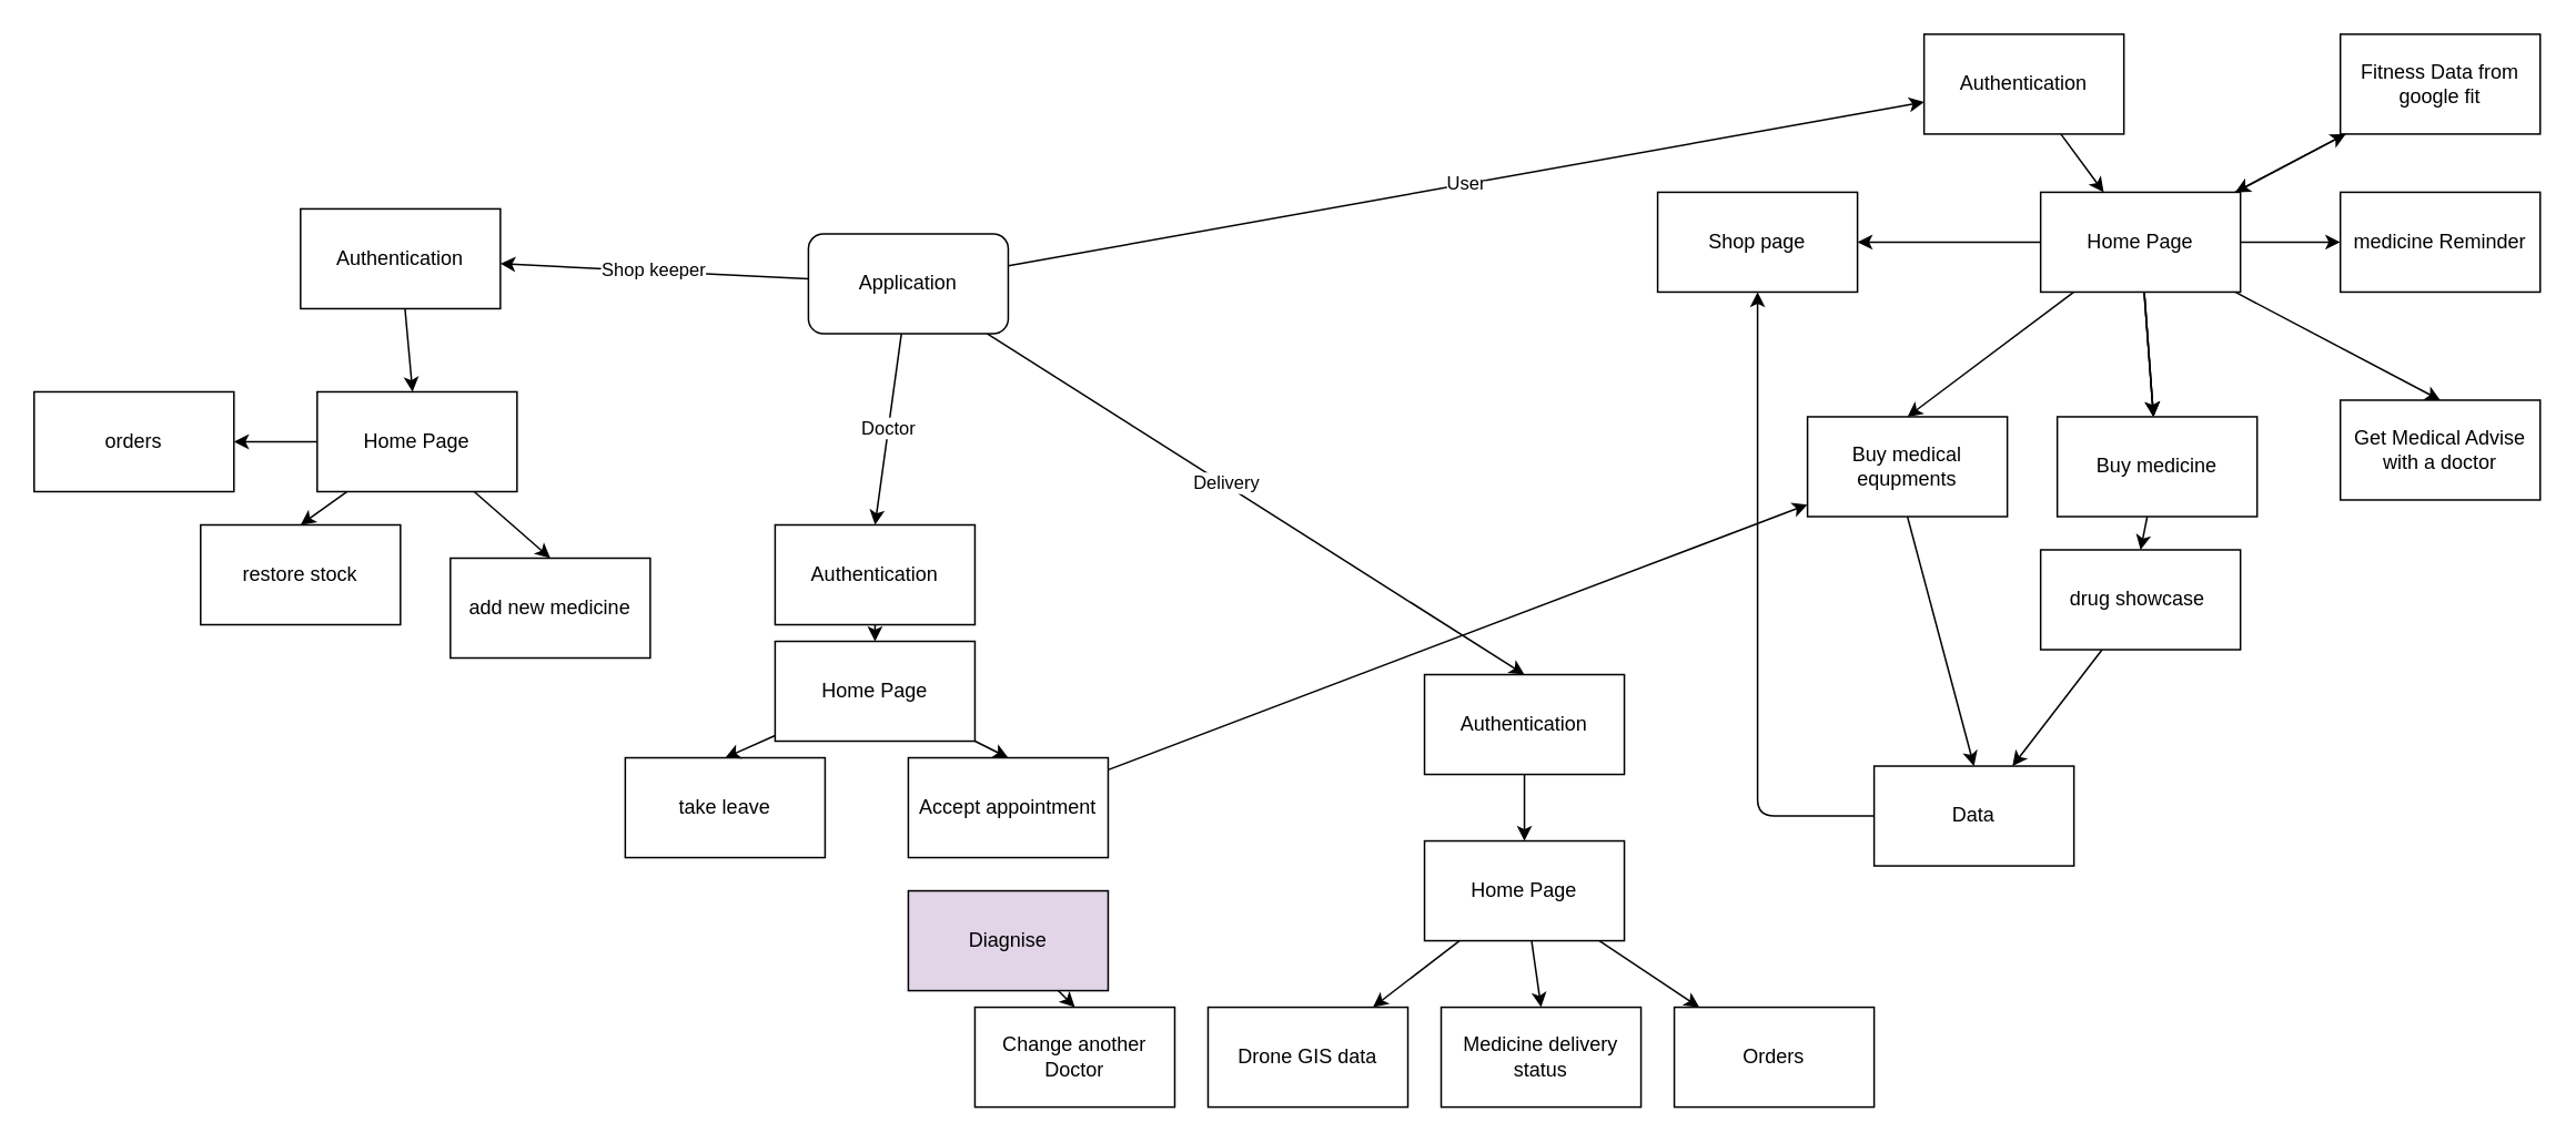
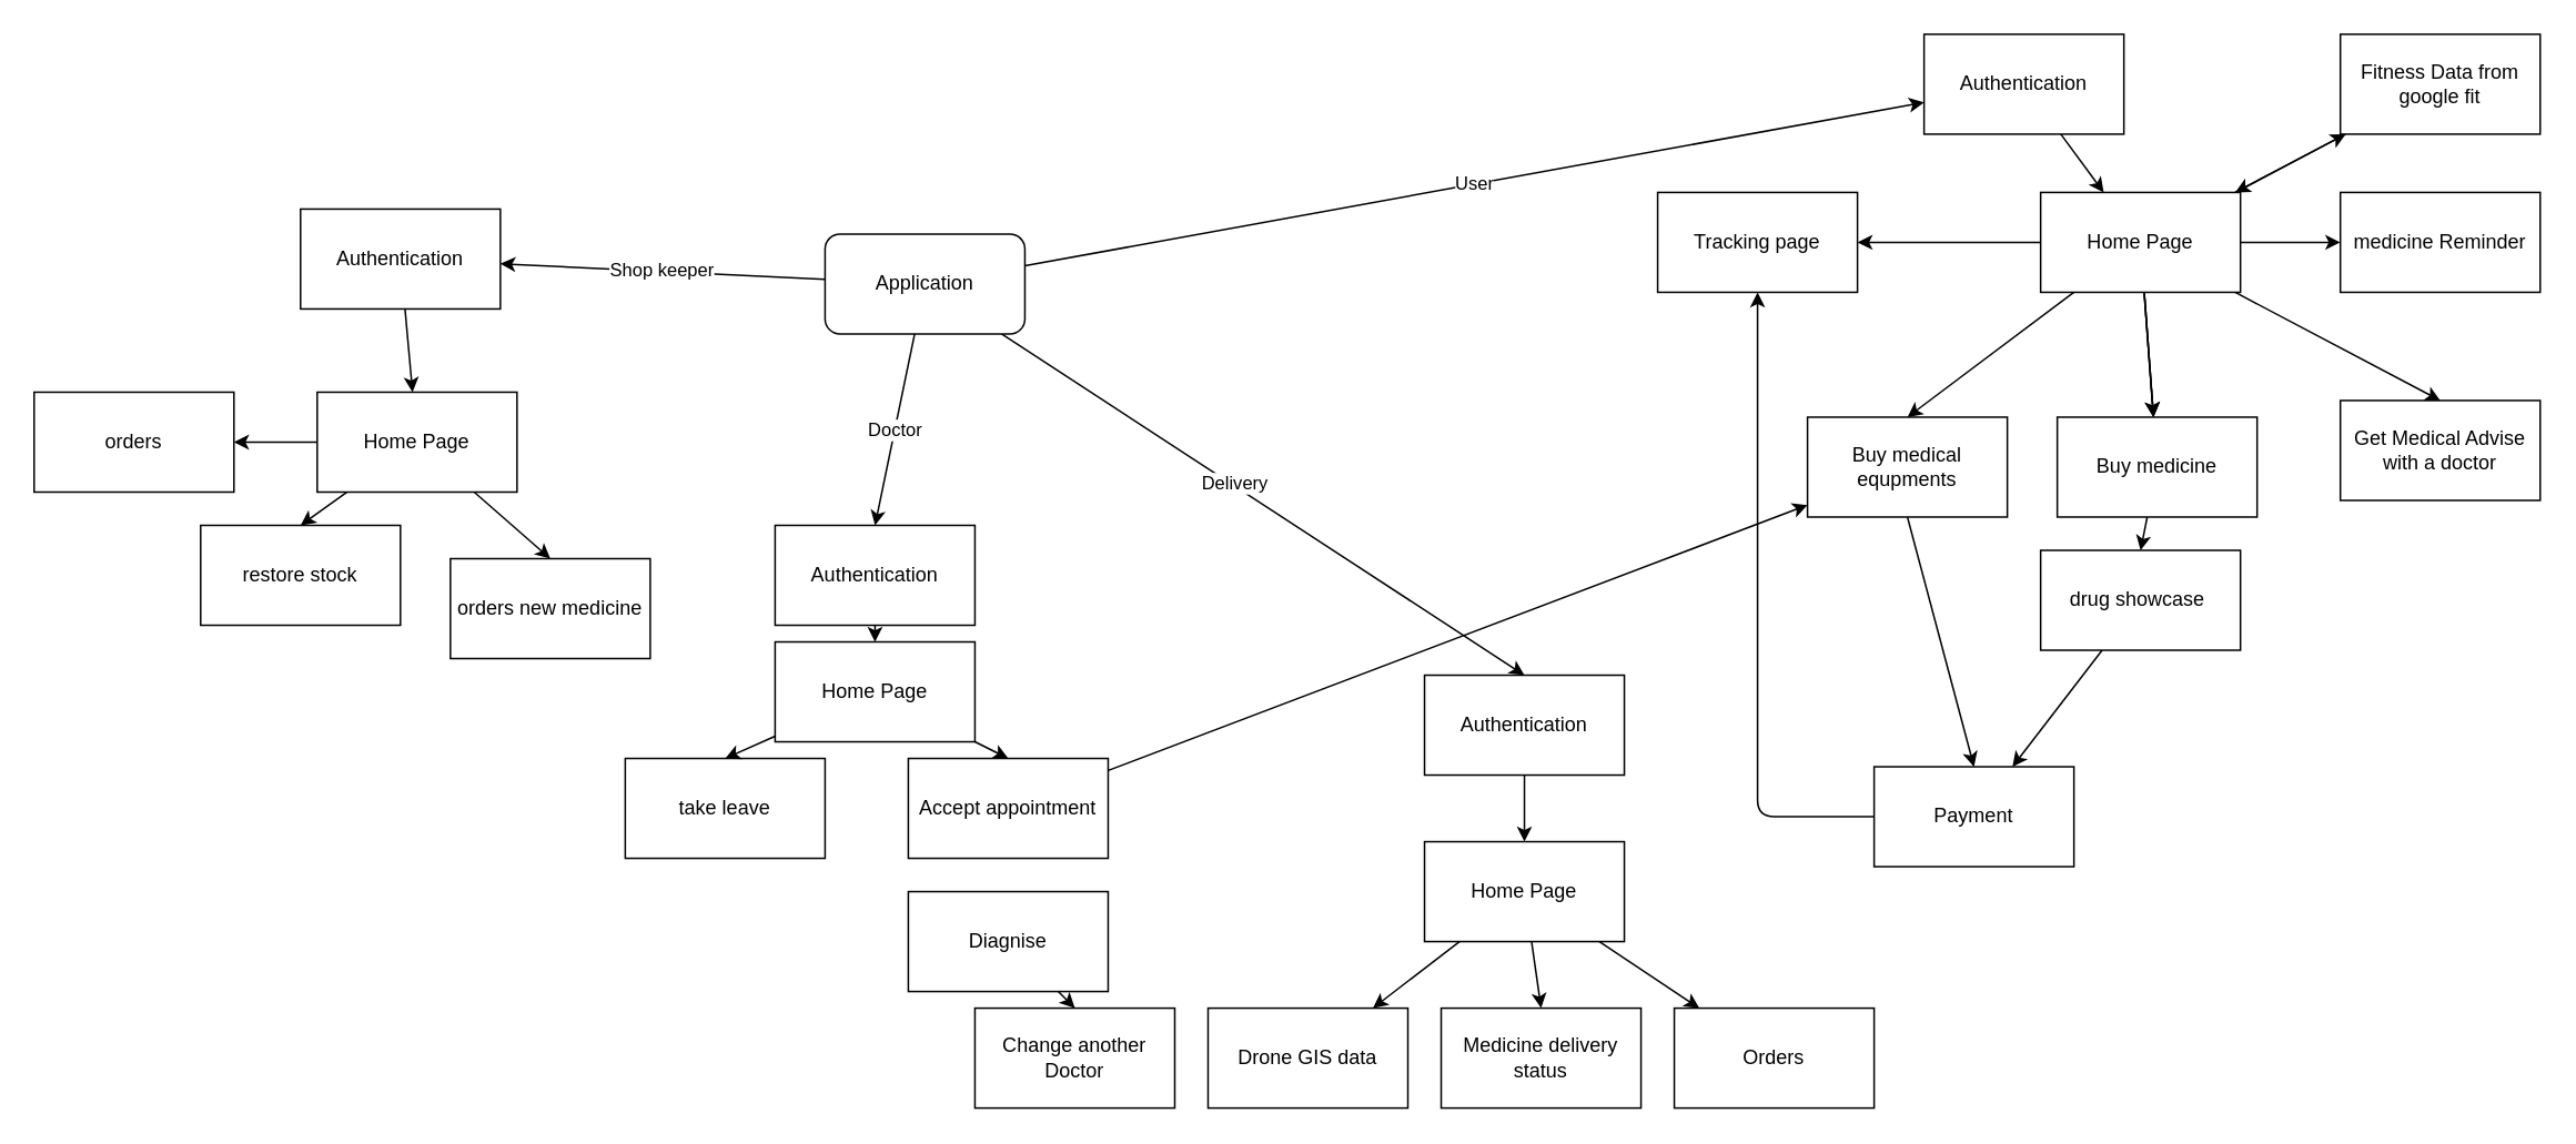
  <mxCell id="0" />
  <mxCell id="1" parent="0" />
  <mxCell id="2" value="User" style="edgeStyle=none;html=1;" parent="1" source="7" target="9" edge="1"><mxGeometry relative="1" as="geometry" /></mxCell>
  <mxCell id="3" value="Shop keeper" style="edgeStyle=none;html=1;" parent="1" source="7" target="11" edge="1"><mxGeometry relative="1" as="geometry" /></mxCell>
  <mxCell id="4" style="edgeStyle=none;html=1;entryX=0.5;entryY=0;entryDx=0;entryDy=0;" parent="1" source="7" target="41" edge="1"><mxGeometry relative="1" as="geometry" /></mxCell>
  <mxCell id="5" value="Delivery" style="edgeLabel;html=1;align=center;verticalAlign=middle;resizable=0;points=[];" parent="4" vertex="1" connectable="0"><mxGeometry x="-0.117" y="1" relative="1" as="geometry"><mxPoint as="offset" /></mxGeometry></mxCell>
  <mxCell id="6" value="Doctor" style="edgeStyle=none;html=1;entryX=0.5;entryY=0;entryDx=0;entryDy=0;" parent="1" source="7" target="54" edge="1"><mxGeometry relative="1" as="geometry" /></mxCell>
- <mxCell id="7" value="Application" style="rounded=1;whiteSpace=wrap;html=1;" parent="1" vertex="1"><mxGeometry x="485" y="140" width="120" height="60" as="geometry" /></mxCell>
+ <mxCell id="7" value="Application" style="rounded=1;whiteSpace=wrap;html=1;" parent="1" vertex="1"><mxGeometry x="495" y="140" width="120" height="60" as="geometry" /></mxCell>
  <mxCell id="8" value="" style="edgeStyle=none;html=1;" parent="1" source="9" target="20" edge="1"><mxGeometry relative="1" as="geometry" /></mxCell>
  <mxCell id="9" value="Authentication" style="whiteSpace=wrap;html=1;" parent="1" vertex="1"><mxGeometry x="1155" y="20" width="120" height="60" as="geometry" /></mxCell>
  <mxCell id="10" value="" style="edgeStyle=none;html=1;" parent="1" source="11" target="24" edge="1"><mxGeometry relative="1" as="geometry" /></mxCell>
  <mxCell id="11" value="Authentication" style="whiteSpace=wrap;html=1;" parent="1" vertex="1"><mxGeometry x="180" y="125" width="120" height="60" as="geometry" /></mxCell>
  <mxCell id="12" value="" style="edgeStyle=none;html=1;" parent="1" source="20" target="26" edge="1"><mxGeometry relative="1" as="geometry" /></mxCell>
  <mxCell id="13" value="" style="edgeStyle=none;html=1;" parent="1" source="20" target="26" edge="1"><mxGeometry relative="1" as="geometry" /></mxCell>
  <mxCell id="14" value="" style="edgeStyle=none;html=1;" parent="1" source="20" target="26" edge="1"><mxGeometry relative="1" as="geometry" /></mxCell>
  <mxCell id="15" style="edgeStyle=none;html=1;entryX=0.5;entryY=0;entryDx=0;entryDy=0;" parent="1" source="20" target="29" edge="1"><mxGeometry relative="1" as="geometry" /></mxCell>
  <mxCell id="16" style="edgeStyle=none;html=1;entryX=0.5;entryY=0;entryDx=0;entryDy=0;" parent="1" source="20" target="27" edge="1"><mxGeometry relative="1" as="geometry" /></mxCell>
  <mxCell id="17" style="edgeStyle=none;html=1;entryX=1;entryY=0.5;entryDx=0;entryDy=0;" parent="1" source="20" target="59" edge="1"><mxGeometry relative="1" as="geometry" /></mxCell>
  <mxCell id="18" value="" style="edgeStyle=none;html=1;" parent="1" source="20" target="31" edge="1"><mxGeometry relative="1" as="geometry" /></mxCell>
  <mxCell id="19" style="edgeStyle=none;html=1;entryX=0;entryY=0.5;entryDx=0;entryDy=0;" parent="1" source="20" target="60" edge="1"><mxGeometry relative="1" as="geometry" /></mxCell>
  <mxCell id="20" value="Home Page" style="whiteSpace=wrap;html=1;" parent="1" vertex="1"><mxGeometry x="1225" y="115" width="120" height="60" as="geometry" /></mxCell>
  <mxCell id="21" style="edgeStyle=none;html=1;entryX=0.5;entryY=0;entryDx=0;entryDy=0;" parent="1" source="24" target="33" edge="1"><mxGeometry relative="1" as="geometry" /></mxCell>
  <mxCell id="22" style="edgeStyle=none;html=1;entryX=0.5;entryY=0;entryDx=0;entryDy=0;" parent="1" source="24" target="32" edge="1"><mxGeometry relative="1" as="geometry" /></mxCell>
  <mxCell id="23" value="" style="edgeStyle=none;html=1;" parent="1" source="24" target="39" edge="1"><mxGeometry relative="1" as="geometry" /></mxCell>
  <mxCell id="24" value="Home Page" style="whiteSpace=wrap;html=1;" parent="1" vertex="1"><mxGeometry x="190" y="235" width="120" height="60" as="geometry" /></mxCell>
  <mxCell id="25" style="edgeStyle=none;html=1;entryX=0.5;entryY=0;entryDx=0;entryDy=0;" parent="1" source="26" target="56" edge="1"><mxGeometry relative="1" as="geometry" /></mxCell>
  <mxCell id="26" value="Buy medicine" style="whiteSpace=wrap;html=1;" parent="1" vertex="1"><mxGeometry x="1235" y="250" width="120" height="60" as="geometry" /></mxCell>
  <mxCell id="27" value="Get Medical Advise with a doctor" style="whiteSpace=wrap;html=1;" parent="1" vertex="1"><mxGeometry x="1405" y="240" width="120" height="60" as="geometry" /></mxCell>
  <mxCell id="28" style="edgeStyle=none;html=1;exitX=0.5;exitY=1;exitDx=0;exitDy=0;entryX=0.5;entryY=0;entryDx=0;entryDy=0;" edge="1" parent="1" source="29" target="58"><mxGeometry relative="1" as="geometry" /></mxCell>
  <mxCell id="29" value="Buy medical equpments" style="whiteSpace=wrap;html=1;" parent="1" vertex="1"><mxGeometry x="1085" y="250" width="120" height="60" as="geometry" /></mxCell>
  <mxCell id="30" value="" style="edgeStyle=none;html=1;" parent="1" source="31" target="20" edge="1"><mxGeometry relative="1" as="geometry" /></mxCell>
  <mxCell id="31" value="Fitness Data from google fit" style="whiteSpace=wrap;html=1;" parent="1" vertex="1"><mxGeometry x="1405" y="20" width="120" height="60" as="geometry" /></mxCell>
  <mxCell id="32" value="restore stock" style="whiteSpace=wrap;html=1;" parent="1" vertex="1"><mxGeometry x="120" y="315" width="120" height="60" as="geometry" /></mxCell>
- <mxCell id="33" value="add new medicine" style="whiteSpace=wrap;html=1;" parent="1" vertex="1"><mxGeometry x="270" y="335" width="120" height="60" as="geometry" /></mxCell>
+ <mxCell id="33" value="orders new medicine" style="whiteSpace=wrap;html=1;" parent="1" vertex="1"><mxGeometry x="270" y="335" width="120" height="60" as="geometry" /></mxCell>
  <mxCell id="34" value="" style="edgeStyle=none;html=1;" parent="1" source="35" target="29" edge="1"><mxGeometry relative="1" as="geometry" /></mxCell>
  <mxCell id="35" value="Accept appointment" style="whiteSpace=wrap;html=1;" parent="1" vertex="1"><mxGeometry x="545" y="455" width="120" height="60" as="geometry" /></mxCell>
  <mxCell id="36" value="take leave" style="whiteSpace=wrap;html=1;" parent="1" vertex="1"><mxGeometry x="375" y="455" width="120" height="60" as="geometry" /></mxCell>
  <mxCell id="37" style="edgeStyle=none;html=1;entryX=0.5;entryY=0;entryDx=0;entryDy=0;" parent="1" source="38" target="46" edge="1"><mxGeometry relative="1" as="geometry" /></mxCell>
- <mxCell id="38" value="Diagnise" style="whiteSpace=wrap;html=1;fillColor=#e1d5e7;" parent="1" vertex="1"><mxGeometry x="545" y="535" width="120" height="60" as="geometry" /></mxCell>
+ <mxCell id="38" value="Diagnise" style="whiteSpace=wrap;html=1;" parent="1" vertex="1"><mxGeometry x="545" y="535" width="120" height="60" as="geometry" /></mxCell>
  <mxCell id="39" value="orders" style="whiteSpace=wrap;html=1;" parent="1" vertex="1"><mxGeometry x="20" y="235" width="120" height="60" as="geometry" /></mxCell>
  <mxCell id="40" style="edgeStyle=none;html=1;entryX=0.5;entryY=0;entryDx=0;entryDy=0;" parent="1" source="41" target="45" edge="1"><mxGeometry relative="1" as="geometry" /></mxCell>
  <mxCell id="41" value="Authentication" style="whiteSpace=wrap;html=1;" parent="1" vertex="1"><mxGeometry x="855" y="405" width="120" height="60" as="geometry" /></mxCell>
  <mxCell id="42" value="" style="edgeStyle=none;html=1;" parent="1" source="45" target="47" edge="1"><mxGeometry relative="1" as="geometry" /></mxCell>
  <mxCell id="43" style="edgeStyle=none;html=1;entryX=0.5;entryY=0;entryDx=0;entryDy=0;" parent="1" source="45" target="49" edge="1"><mxGeometry relative="1" as="geometry" /></mxCell>
  <mxCell id="44" style="edgeStyle=none;html=1;" parent="1" source="45" target="48" edge="1"><mxGeometry relative="1" as="geometry" /></mxCell>
  <mxCell id="45" value="Home Page" style="whiteSpace=wrap;html=1;" parent="1" vertex="1"><mxGeometry x="855" y="505" width="120" height="60" as="geometry" /></mxCell>
  <mxCell id="46" value="Change another Doctor" style="whiteSpace=wrap;html=1;" parent="1" vertex="1"><mxGeometry x="585" y="605" width="120" height="60" as="geometry" /></mxCell>
  <mxCell id="47" value="Orders" style="whiteSpace=wrap;html=1;" parent="1" vertex="1"><mxGeometry x="1005" y="605" width="120" height="60" as="geometry" /></mxCell>
  <mxCell id="48" value="Drone GIS data" style="whiteSpace=wrap;html=1;" parent="1" vertex="1"><mxGeometry x="725" y="605" width="120" height="60" as="geometry" /></mxCell>
  <mxCell id="49" value="Medicine delivery status" style="whiteSpace=wrap;html=1;" parent="1" vertex="1"><mxGeometry x="865" y="605" width="120" height="60" as="geometry" /></mxCell>
  <mxCell id="50" style="edgeStyle=none;html=1;entryX=0.5;entryY=0;entryDx=0;entryDy=0;" parent="1" source="52" target="36" edge="1"><mxGeometry relative="1" as="geometry" /></mxCell>
  <mxCell id="51" style="edgeStyle=none;html=1;entryX=0.5;entryY=0;entryDx=0;entryDy=0;" parent="1" source="52" target="35" edge="1"><mxGeometry relative="1" as="geometry" /></mxCell>
  <mxCell id="52" value="Home Page" style="whiteSpace=wrap;html=1;" parent="1" vertex="1"><mxGeometry x="465" y="385" width="120" height="60" as="geometry" /></mxCell>
  <mxCell id="53" value="" style="edgeStyle=none;html=1;" parent="1" source="54" target="52" edge="1"><mxGeometry relative="1" as="geometry" /></mxCell>
  <mxCell id="54" value="Authentication" style="whiteSpace=wrap;html=1;" parent="1" vertex="1"><mxGeometry x="465" y="315" width="120" height="60" as="geometry" /></mxCell>
  <mxCell id="55" value="" style="edgeStyle=none;html=1;" parent="1" source="56" target="58" edge="1"><mxGeometry relative="1" as="geometry" /></mxCell>
  <mxCell id="56" value="drug showcase&amp;nbsp;" style="whiteSpace=wrap;html=1;" parent="1" vertex="1"><mxGeometry x="1225" y="330" width="120" height="60" as="geometry" /></mxCell>
  <mxCell id="57" style="edgeStyle=orthogonalEdgeStyle;html=1;exitX=0;exitY=0.5;exitDx=0;exitDy=0;entryX=0.5;entryY=1;entryDx=0;entryDy=0;" parent="1" source="58" target="59" edge="1"><mxGeometry relative="1" as="geometry" /></mxCell>
- <mxCell id="58" value="Data" style="whiteSpace=wrap;html=1;" parent="1" vertex="1"><mxGeometry x="1125" y="460" width="120" height="60" as="geometry" /></mxCell>
- <mxCell id="59" value="Shop page" style="whiteSpace=wrap;html=1;" parent="1" vertex="1"><mxGeometry x="995" y="115" width="120" height="60" as="geometry" /></mxCell>
+ <mxCell id="58" value="Payment" style="whiteSpace=wrap;html=1;" parent="1" vertex="1"><mxGeometry x="1125" y="460" width="120" height="60" as="geometry" /></mxCell>
+ <mxCell id="59" value="Tracking page" style="whiteSpace=wrap;html=1;" parent="1" vertex="1"><mxGeometry x="995" y="115" width="120" height="60" as="geometry" /></mxCell>
  <mxCell id="60" value="medicine Reminder" style="whiteSpace=wrap;html=1;" parent="1" vertex="1"><mxGeometry x="1405" y="115" width="120" height="60" as="geometry" /></mxCell>
